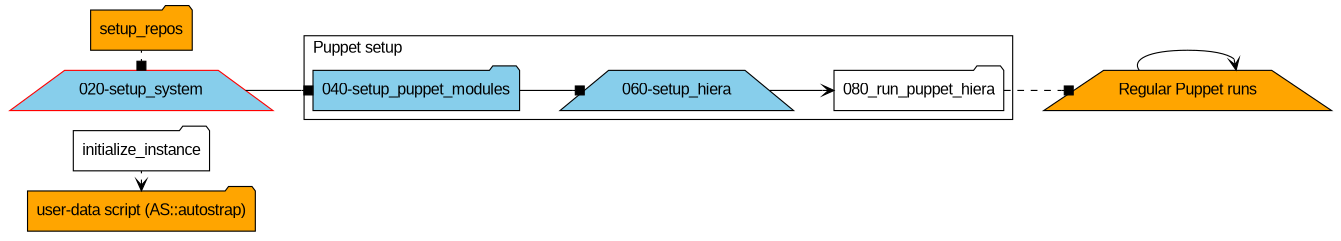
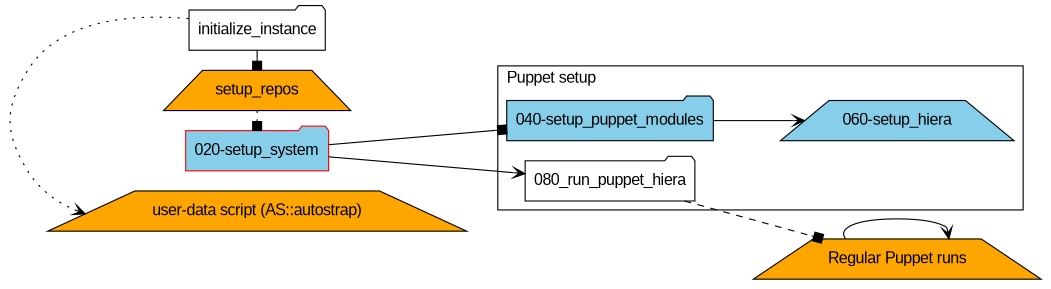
  digraph {
    fontname="Liberation Sans"
    rankdir=LR
    node [fillcolor=orange fontname="Liberation Sans" shape=trapezium style=filled]
    edge [arrowhead=vee fontname="Liberation Sans" style=solid]
-   n1 [label="user-data script (AS::autostrap)" shape=folder]
+   n1 [label="user-data script (AS::autostrap)"]
    initialize_instance [fillcolor=white shape=folder]
-   n3 [color=red fillcolor=skyblue label="020-setup_system"]
-   setup_repos [shape=folder]
+   n3 [color=red fillcolor=skyblue label="020-setup_system" shape=folder]
+   setup_repos
    n5 [fillcolor=skyblue label="040-setup_puppet_modules" shape=folder]
    n6 [fillcolor=skyblue label="060-setup_hiera"]
    n7 [fillcolor=white label="080_run_puppet_hiera" shape=folder]
    n8 [label="Regular Puppet runs"]
    subgraph sub_1 {
      rank=same
      n1
      initialize_instance
      n3
      setup_repos
    }
    subgraph cluster_2 {
      label="Puppet setup"
      labeljust=l
      n5
      n6
      n7
    }
    initialize_instance -> n1 [style=dotted]
+   initialize_instance -> setup_repos [arrowhead=box]
    n3 -> n5 [arrowhead=box]
    setup_repos -> n3 [arrowhead=box style=dotted]
-   n5 -> n6 [arrowhead=box]
-   n6 -> n7
+   n5 -> n6
+   n3 -> n7
    n7 -> n8 [arrowhead=box style=dashed]
    n8 -> n8
  }
